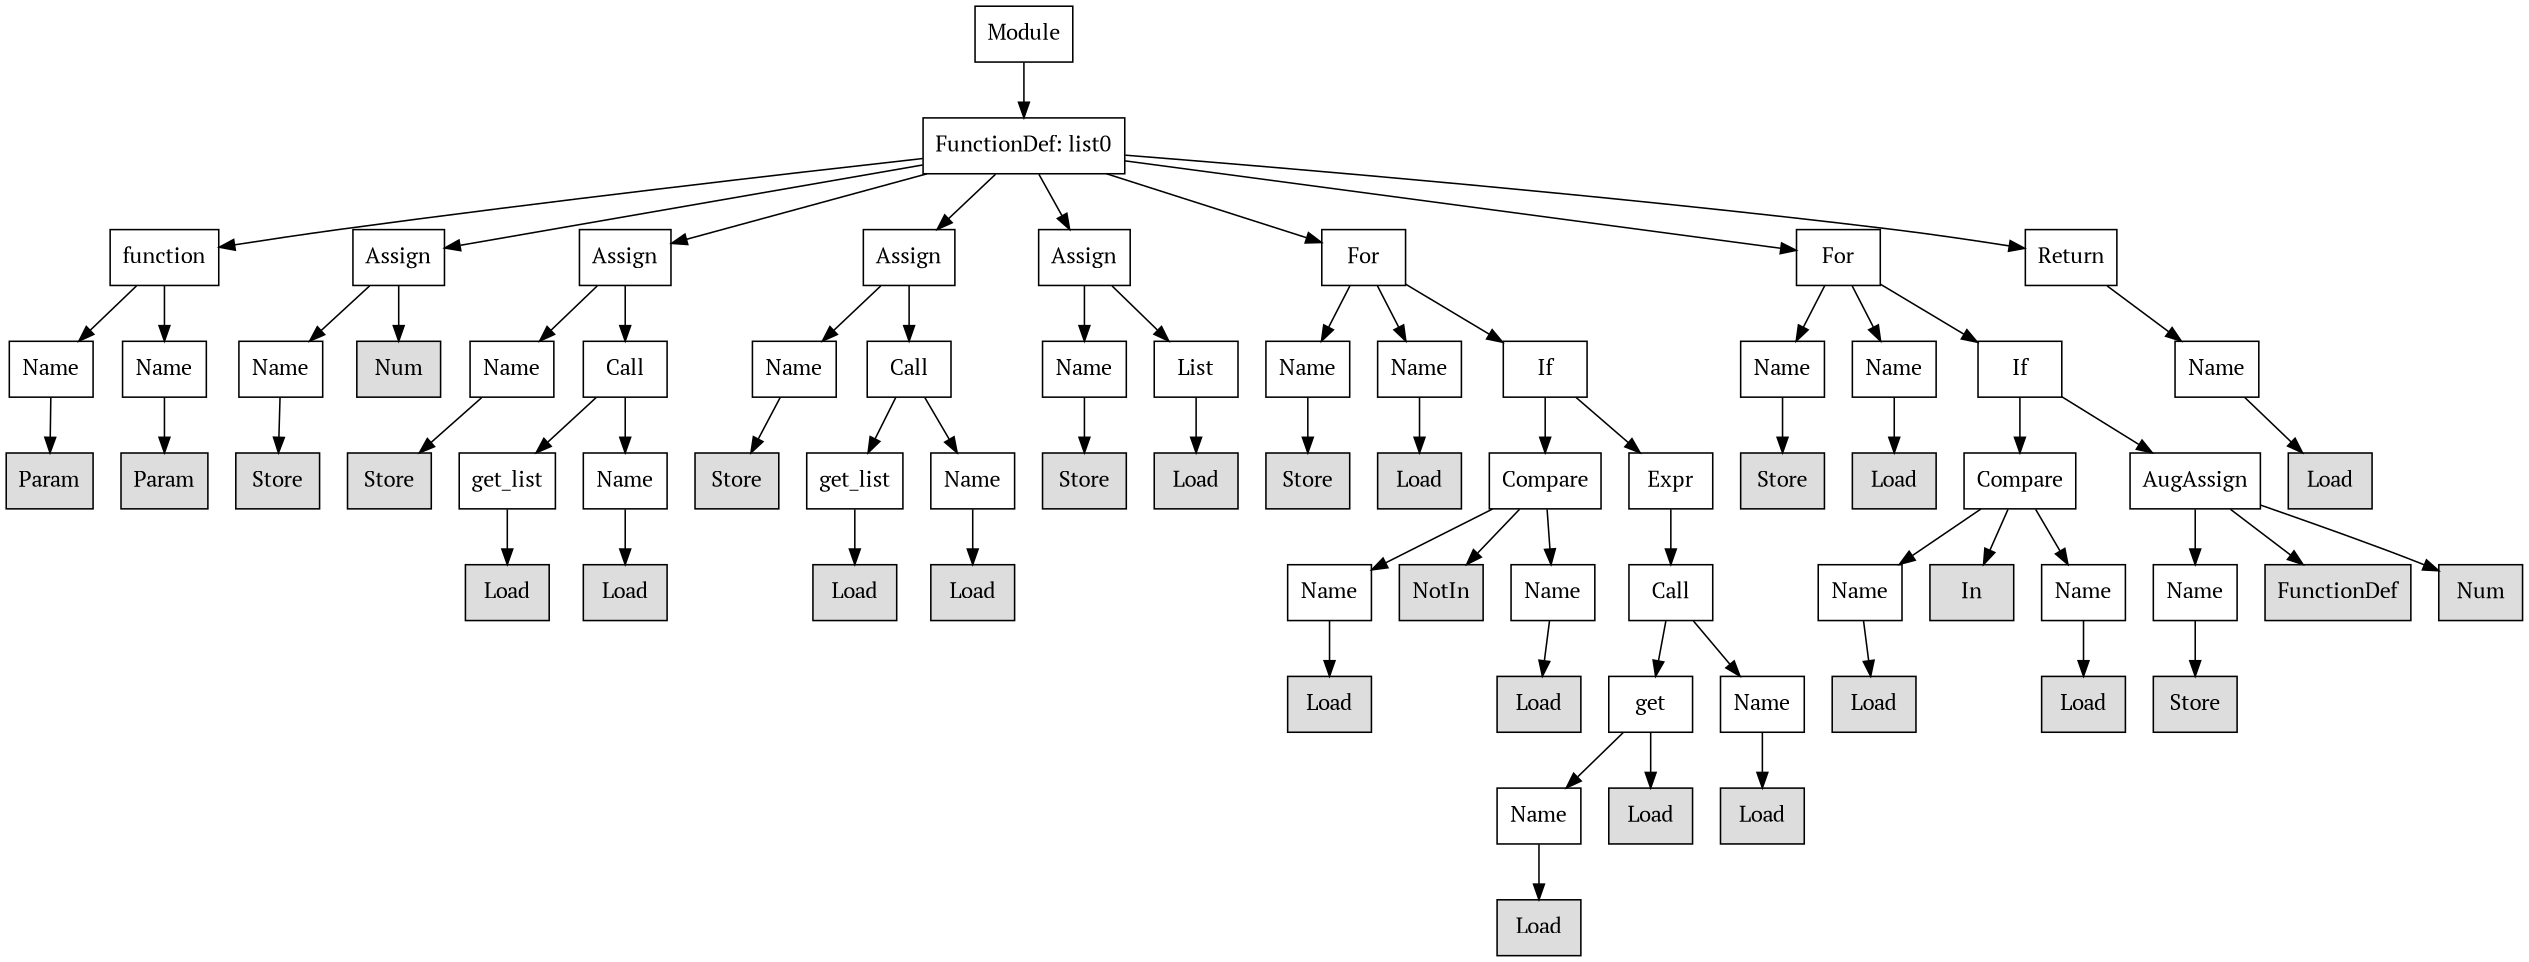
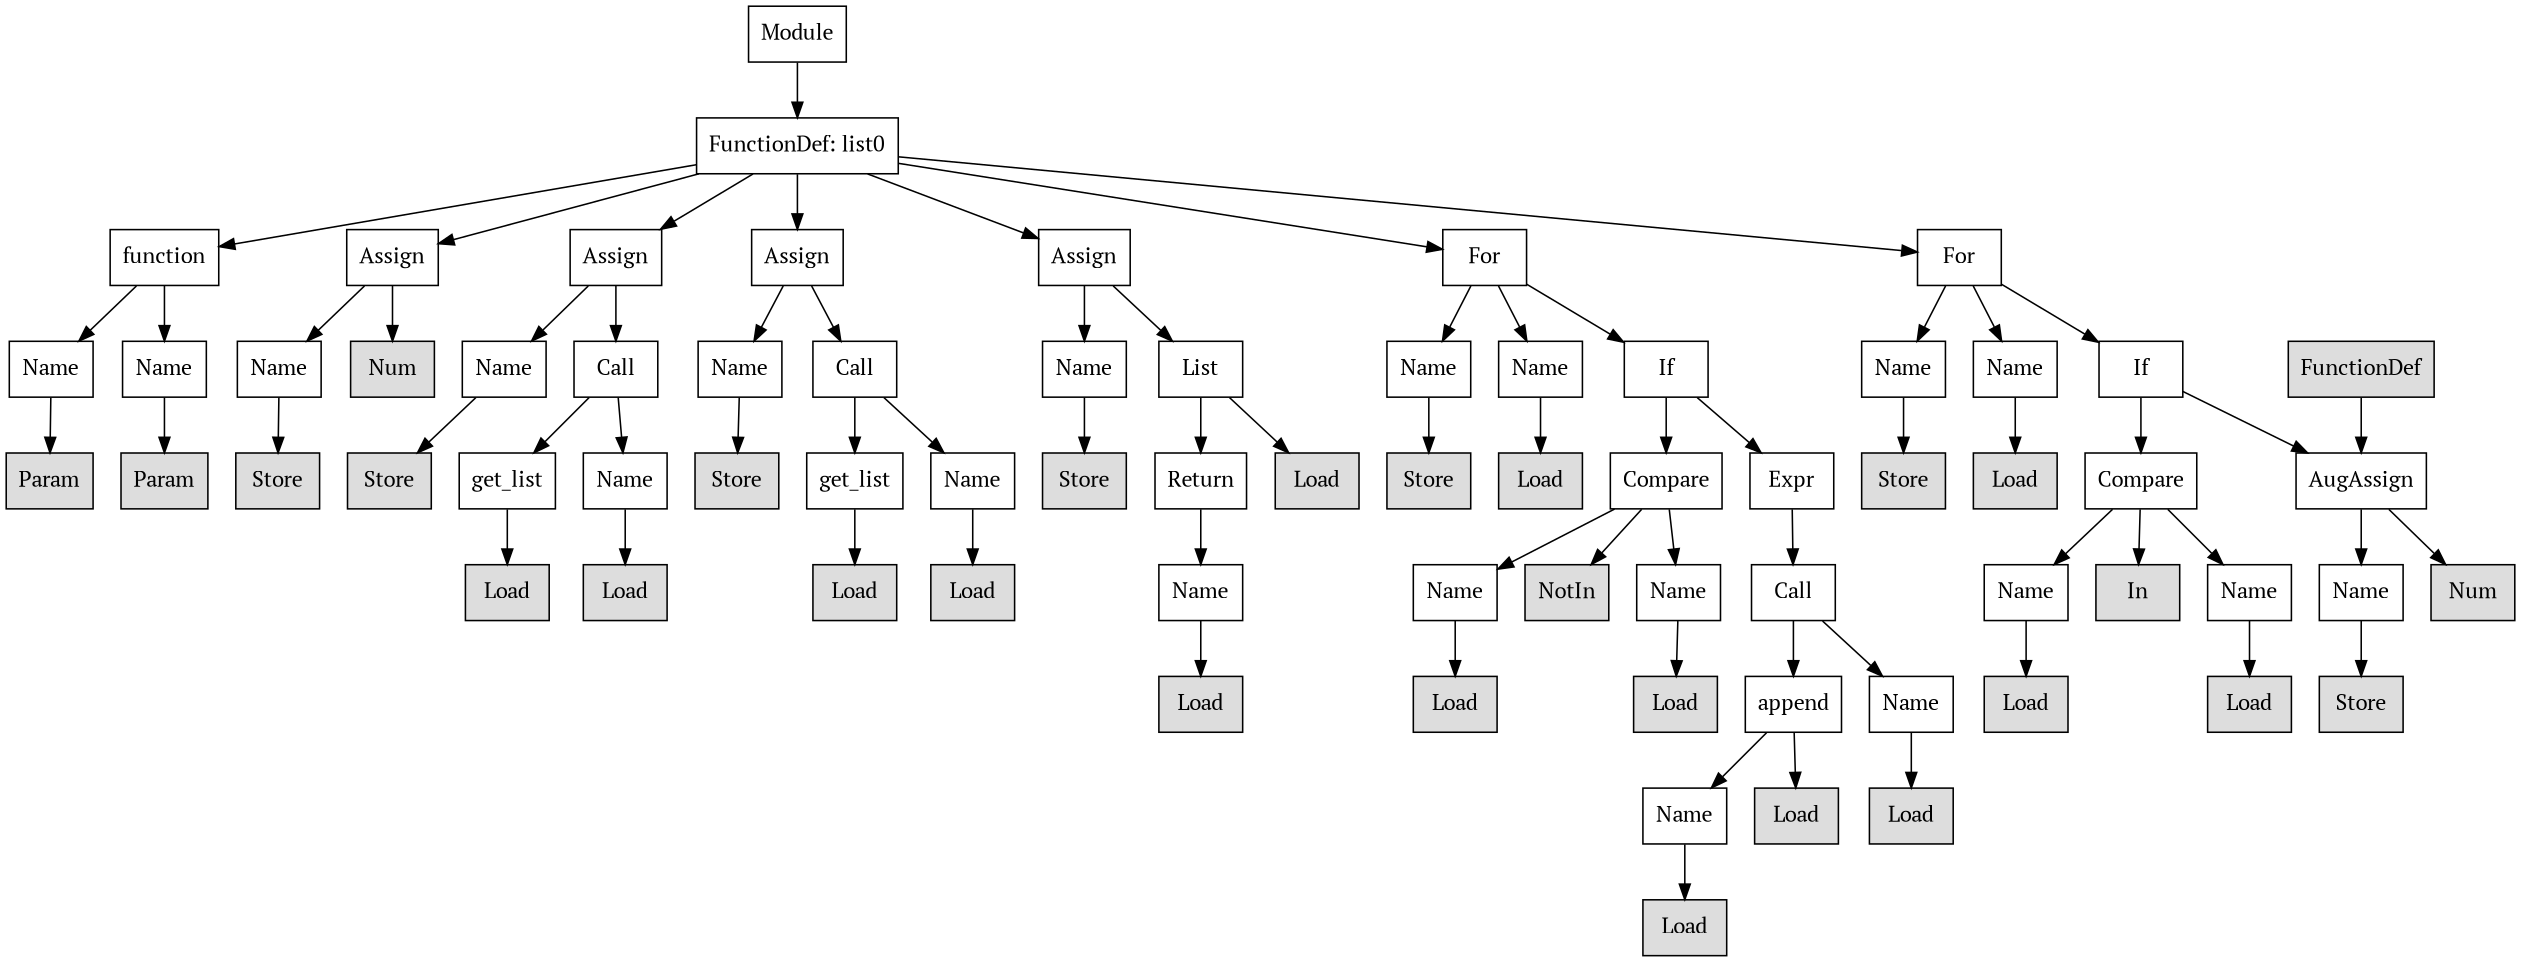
  digraph {
    fontname="PT Serif"
    node [fontname="PT Serif" shape=rect]
    edge [fontname="PT Serif"]
    n1 [label=Module]
    n2 [label="FunctionDef: list0"]
    n3 [label=function]
    n4 [label=Assign]
    n5 [label=Assign]
    n6 [label=Assign]
    n7 [label=Assign]
    n8 [label=For]
    n9 [label=For]
    n10 [label=Return]
    n11 [label=Name]
    n12 [label=Name]
    n13 [label=Name]
    n14 [fillcolor="#dddddd" label=Num style=filled]
    n15 [label=Name]
    n16 [label=Call]
    n17 [label=Name]
    n18 [label=Call]
    n19 [label=Name]
    n20 [label=List]
    n21 [label=Name]
    n22 [label=Name]
    n23 [label=If]
    n24 [label=Name]
    n25 [label=Name]
    n26 [label=If]
    n27 [label=Name]
    n28 [fillcolor="#dddddd" label=Param style=filled]
    n29 [fillcolor="#dddddd" label=Param style=filled]
    n30 [fillcolor="#dddddd" label=Store style=filled]
    n31 [fillcolor="#dddddd" label=Store style=filled]
    n32 [label=get_list]
    n33 [label=Name]
    n34 [fillcolor="#dddddd" label=Store style=filled]
    n35 [label=get_list]
    n36 [label=Name]
    n37 [fillcolor="#dddddd" label=Store style=filled]
    n38 [fillcolor="#dddddd" label=Load style=filled]
    n39 [fillcolor="#dddddd" label=Store style=filled]
    n40 [fillcolor="#dddddd" label=Load style=filled]
    n41 [label=Compare]
    n42 [label=Expr]
    n43 [fillcolor="#dddddd" label=Store style=filled]
    n44 [fillcolor="#dddddd" label=Load style=filled]
    n45 [label=Compare]
    n46 [label=AugAssign]
    n47 [fillcolor="#dddddd" label=Load style=filled]
    n48 [fillcolor="#dddddd" label=Load style=filled]
    n49 [fillcolor="#dddddd" label=Load style=filled]
    n50 [fillcolor="#dddddd" label=Load style=filled]
    n51 [fillcolor="#dddddd" label=Load style=filled]
    n52 [label=Name]
    n53 [fillcolor="#dddddd" label=NotIn style=filled]
    n54 [label=Name]
    n55 [label=Call]
    n56 [label=Name]
    n57 [fillcolor="#dddddd" label=In style=filled]
    n58 [label=Name]
    n59 [label=Name]
    n60 [fillcolor="#dddddd" label=FunctionDef style=filled]
    n61 [fillcolor="#dddddd" label=Num style=filled]
    n62 [fillcolor="#dddddd" label=Load style=filled]
    n63 [fillcolor="#dddddd" label=Load style=filled]
-   n64 [label=get]
+   n64 [label=append]
    n65 [label=Name]
    n66 [fillcolor="#dddddd" label=Load style=filled]
    n67 [fillcolor="#dddddd" label=Load style=filled]
    n68 [fillcolor="#dddddd" label=Store style=filled]
    n69 [label=Name]
    n70 [fillcolor="#dddddd" label=Load style=filled]
    n71 [fillcolor="#dddddd" label=Load style=filled]
    n72 [fillcolor="#dddddd" label=Load style=filled]
    n1 -> n2
    n2 -> n3
    n2 -> n4
    n2 -> n5
    n2 -> n6
    n2 -> n7
    n2 -> n8
    n2 -> n9
-   n2 -> n10
+   n20 -> n10
    n3 -> n11
    n3 -> n12
    n4 -> n13
    n4 -> n14
    n5 -> n15
    n5 -> n16
    n6 -> n17
    n6 -> n18
    n7 -> n19
    n7 -> n20
    n8 -> n21
    n8 -> n22
    n8 -> n23
    n9 -> n24
    n9 -> n25
    n9 -> n26
    n10 -> n27
    n11 -> n28
    n12 -> n29
    n13 -> n30
    n15 -> n31
    n16 -> n32
    n16 -> n33
    n17 -> n34
    n18 -> n35
    n18 -> n36
    n19 -> n37
    n20 -> n38
    n21 -> n39
    n22 -> n40
    n23 -> n41
    n23 -> n42
    n24 -> n43
    n25 -> n44
    n26 -> n45
    n26 -> n46
    n27 -> n47
    n32 -> n48
    n33 -> n49
    n35 -> n50
    n36 -> n51
    n41 -> n52
    n41 -> n53
    n41 -> n54
    n42 -> n55
    n45 -> n56
    n45 -> n57
    n45 -> n58
    n46 -> n59
-   n46 -> n60
+   n60 -> n46
    n46 -> n61
    n52 -> n62
    n54 -> n63
    n55 -> n64
    n55 -> n65
    n56 -> n66
    n58 -> n67
    n59 -> n68
    n64 -> n69
    n64 -> n70
    n65 -> n71
    n69 -> n72
  }
